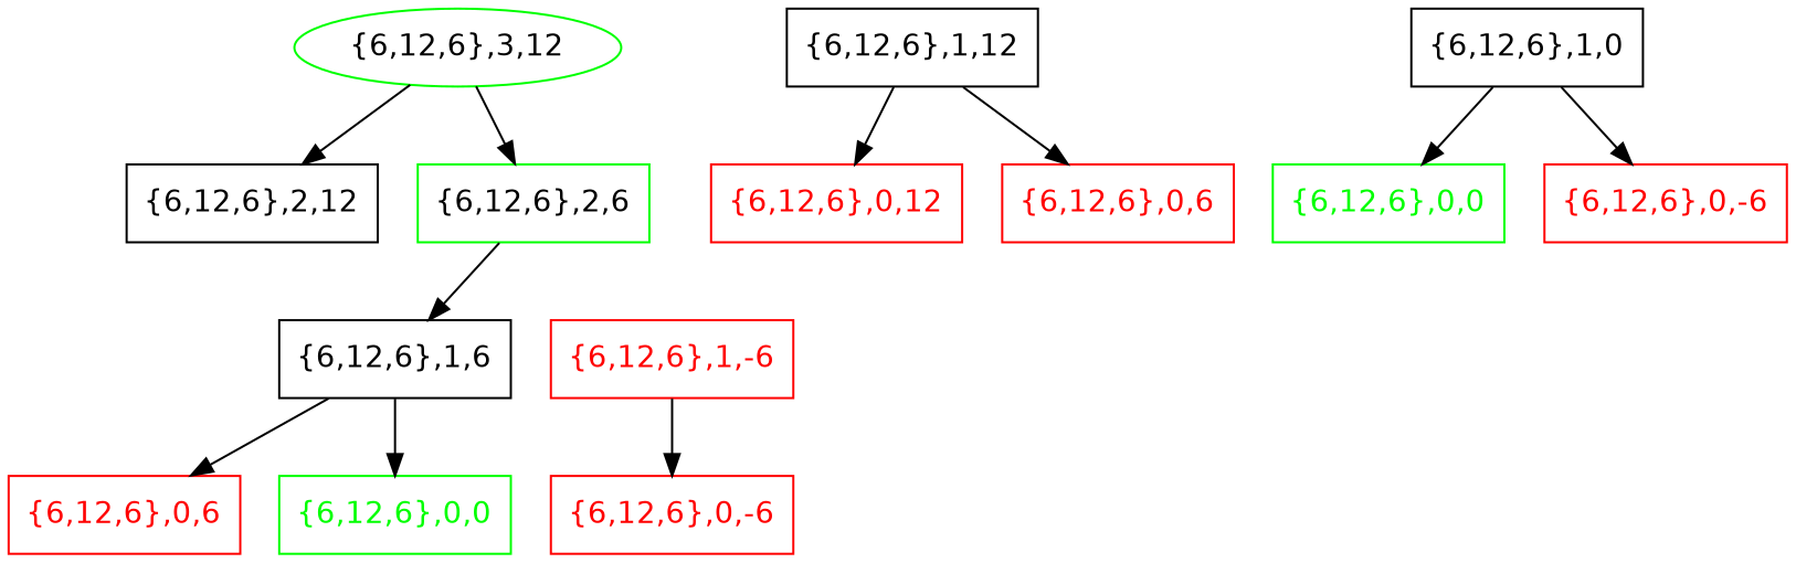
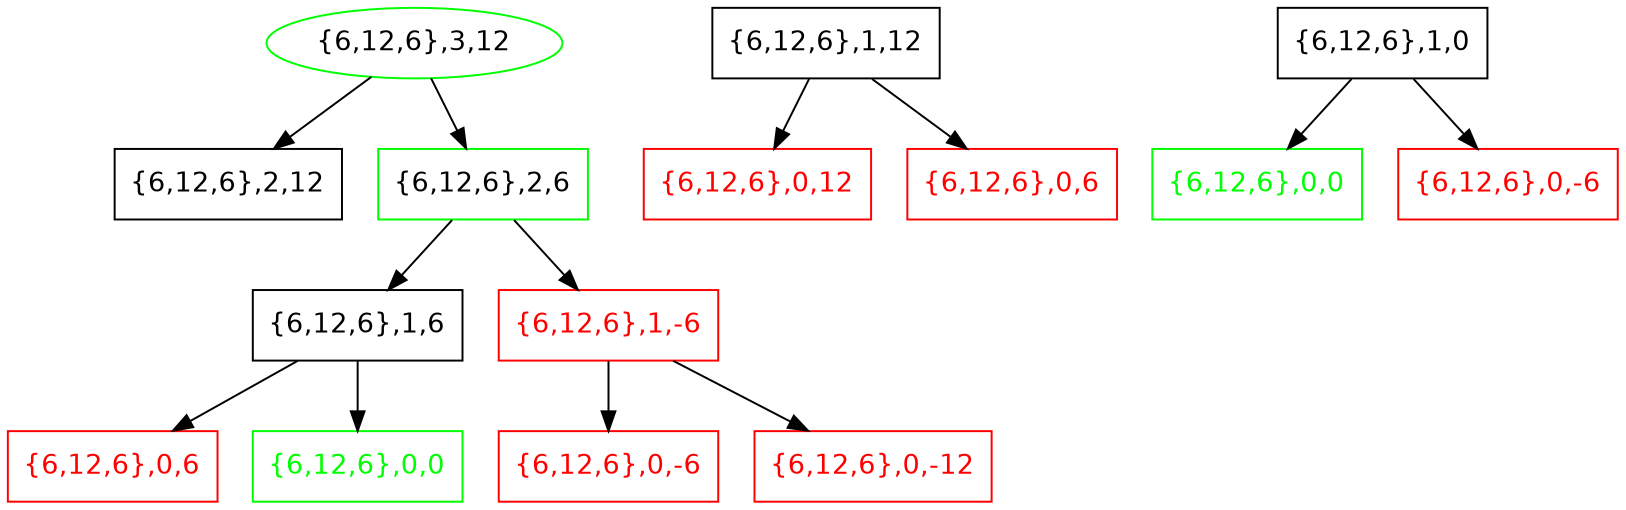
  digraph {
    fontname="DejaVu Sans"
    node [color=red fontname="DejaVu Sans" shape=box fontcolor=red]
    edge [fontname="DejaVu Sans"]
    n1 [color=green label="{6,12,6},3,12" shape=ellipse fontcolor=""]
    n2 [label="{6,12,6},2,12" color="" fontcolor=""]
    n3 [color=green label="{6,12,6},2,6" fontcolor=""]
    n4 [label="{6,12,6},1,6" color="" fontcolor=""]
    n5 [label="{6,12,6},1,-6"]
    n6 [label="{6,12,6},1,12" color="" fontcolor=""]
    n7 [label="{6,12,6},0,12"]
    n8 [label="{6,12,6},0,6"]
    n9 [label="{6,12,6},1,0" color="" fontcolor=""]
    n10 [color=green fontcolor=green label="{6,12,6},0,0"]
    n11 [label="{6,12,6},0,-6"]
    n12 [label="{6,12,6},0,6"]
    n13 [color=green fontcolor=green label="{6,12,6},0,0"]
    n14 [label="{6,12,6},0,-6"]
+   n15 [label="{6,12,6},0,-12"]
    n1 -> n2
    n1 -> n3
    n3 -> n4
+   n3 -> n5
    n4 -> n12
    n4 -> n13
    n5 -> n14
+   n5 -> n15
    n6 -> n7
    n6 -> n8
    n9 -> n10
    n9 -> n11
  }
